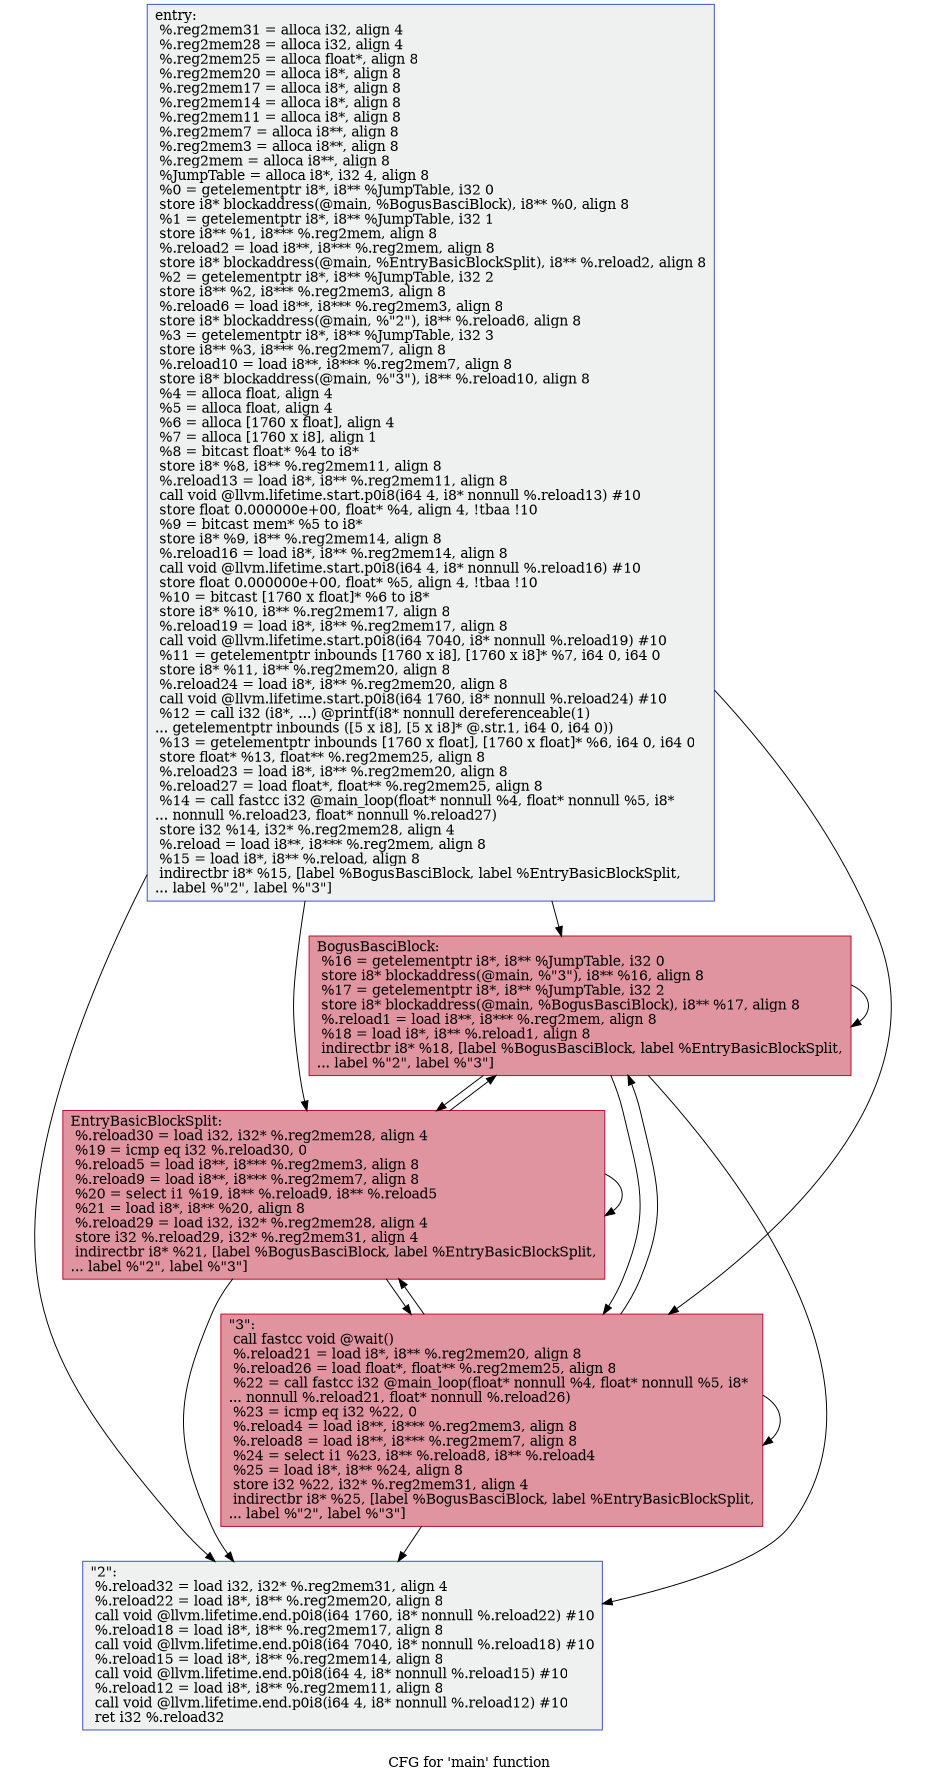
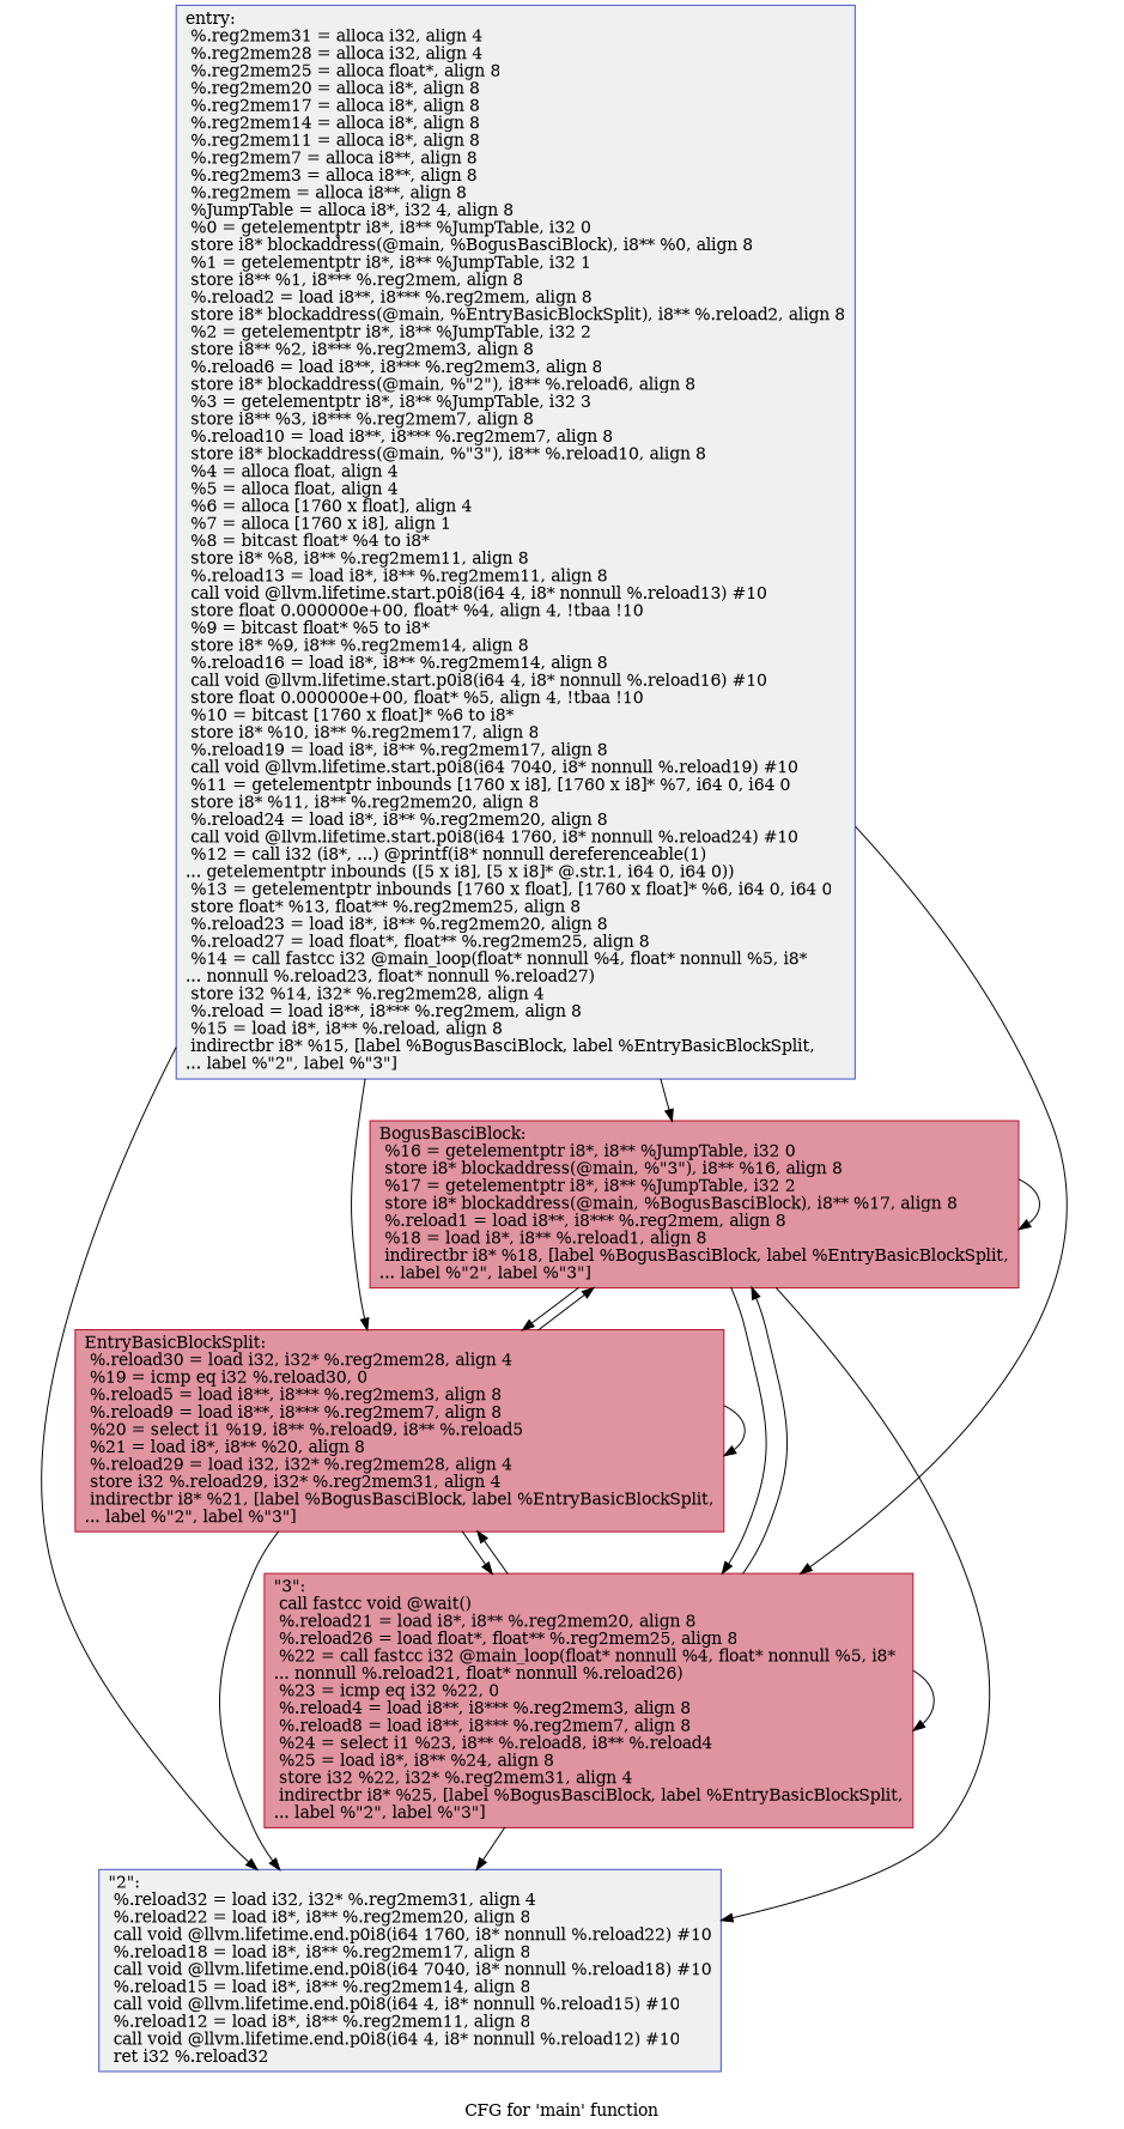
  digraph {
    label="CFG for 'main' function"
    node [color="#b70d28ff" fillcolor="#b70d2870" shape=record style=filled]
-   n1 [color="#3d50c3ff" fillcolor="#dbdcde70" label="{entry:\l  %.reg2mem31 = alloca i32, align 4\l  %.reg2mem28 = alloca i32, align 4\l  %.reg2mem25 = alloca float*, align 8\l  %.reg2mem20 = alloca i8*, align 8\l  %.reg2mem17 = alloca i8*, align 8\l  %.reg2mem14 = alloca i8*, align 8\l  %.reg2mem11 = alloca i8*, align 8\l  %.reg2mem7 = alloca i8**, align 8\l  %.reg2mem3 = alloca i8**, align 8\l  %.reg2mem = alloca i8**, align 8\l  %JumpTable = alloca i8*, i32 4, align 8\l  %0 = getelementptr i8*, i8** %JumpTable, i32 0\l  store i8* blockaddress(@main, %BogusBasciBlock), i8** %0, align 8\l  %1 = getelementptr i8*, i8** %JumpTable, i32 1\l  store i8** %1, i8*** %.reg2mem, align 8\l  %.reload2 = load i8**, i8*** %.reg2mem, align 8\l  store i8* blockaddress(@main, %EntryBasicBlockSplit), i8** %.reload2, align 8\l  %2 = getelementptr i8*, i8** %JumpTable, i32 2\l  store i8** %2, i8*** %.reg2mem3, align 8\l  %.reload6 = load i8**, i8*** %.reg2mem3, align 8\l  store i8* blockaddress(@main, %\"2\"), i8** %.reload6, align 8\l  %3 = getelementptr i8*, i8** %JumpTable, i32 3\l  store i8** %3, i8*** %.reg2mem7, align 8\l  %.reload10 = load i8**, i8*** %.reg2mem7, align 8\l  store i8* blockaddress(@main, %\"3\"), i8** %.reload10, align 8\l  %4 = alloca float, align 4\l  %5 = alloca float, align 4\l  %6 = alloca [1760 x float], align 4\l  %7 = alloca [1760 x i8], align 1\l  %8 = bitcast float* %4 to i8*\l  store i8* %8, i8** %.reg2mem11, align 8\l  %.reload13 = load i8*, i8** %.reg2mem11, align 8\l  call void @llvm.lifetime.start.p0i8(i64 4, i8* nonnull %.reload13) #10\l  store float 0.000000e+00, float* %4, align 4, !tbaa !10\l  %9 = bitcast mem* %5 to i8*\l  store i8* %9, i8** %.reg2mem14, align 8\l  %.reload16 = load i8*, i8** %.reg2mem14, align 8\l  call void @llvm.lifetime.start.p0i8(i64 4, i8* nonnull %.reload16) #10\l  store float 0.000000e+00, float* %5, align 4, !tbaa !10\l  %10 = bitcast [1760 x float]* %6 to i8*\l  store i8* %10, i8** %.reg2mem17, align 8\l  %.reload19 = load i8*, i8** %.reg2mem17, align 8\l  call void @llvm.lifetime.start.p0i8(i64 7040, i8* nonnull %.reload19) #10\l  %11 = getelementptr inbounds [1760 x i8], [1760 x i8]* %7, i64 0, i64 0\l  store i8* %11, i8** %.reg2mem20, align 8\l  %.reload24 = load i8*, i8** %.reg2mem20, align 8\l  call void @llvm.lifetime.start.p0i8(i64 1760, i8* nonnull %.reload24) #10\l  %12 = call i32 (i8*, ...) @printf(i8* nonnull dereferenceable(1)\l... getelementptr inbounds ([5 x i8], [5 x i8]* @.str.1, i64 0, i64 0))\l  %13 = getelementptr inbounds [1760 x float], [1760 x float]* %6, i64 0, i64 0\l  store float* %13, float** %.reg2mem25, align 8\l  %.reload23 = load i8*, i8** %.reg2mem20, align 8\l  %.reload27 = load float*, float** %.reg2mem25, align 8\l  %14 = call fastcc i32 @main_loop(float* nonnull %4, float* nonnull %5, i8*\l... nonnull %.reload23, float* nonnull %.reload27)\l  store i32 %14, i32* %.reg2mem28, align 4\l  %.reload = load i8**, i8*** %.reg2mem, align 8\l  %15 = load i8*, i8** %.reload, align 8\l  indirectbr i8* %15, [label %BogusBasciBlock, label %EntryBasicBlockSplit,\l... label %\"2\", label %\"3\"]\l}"]
+   n1 [color="#3d50c3ff" fillcolor="#dbdcde70" label="{entry:\l  %.reg2mem31 = alloca i32, align 4\l  %.reg2mem28 = alloca i32, align 4\l  %.reg2mem25 = alloca float*, align 8\l  %.reg2mem20 = alloca i8*, align 8\l  %.reg2mem17 = alloca i8*, align 8\l  %.reg2mem14 = alloca i8*, align 8\l  %.reg2mem11 = alloca i8*, align 8\l  %.reg2mem7 = alloca i8**, align 8\l  %.reg2mem3 = alloca i8**, align 8\l  %.reg2mem = alloca i8**, align 8\l  %JumpTable = alloca i8*, i32 4, align 8\l  %0 = getelementptr i8*, i8** %JumpTable, i32 0\l  store i8* blockaddress(@main, %BogusBasciBlock), i8** %0, align 8\l  %1 = getelementptr i8*, i8** %JumpTable, i32 1\l  store i8** %1, i8*** %.reg2mem, align 8\l  %.reload2 = load i8**, i8*** %.reg2mem, align 8\l  store i8* blockaddress(@main, %EntryBasicBlockSplit), i8** %.reload2, align 8\l  %2 = getelementptr i8*, i8** %JumpTable, i32 2\l  store i8** %2, i8*** %.reg2mem3, align 8\l  %.reload6 = load i8**, i8*** %.reg2mem3, align 8\l  store i8* blockaddress(@main, %\"2\"), i8** %.reload6, align 8\l  %3 = getelementptr i8*, i8** %JumpTable, i32 3\l  store i8** %3, i8*** %.reg2mem7, align 8\l  %.reload10 = load i8**, i8*** %.reg2mem7, align 8\l  store i8* blockaddress(@main, %\"3\"), i8** %.reload10, align 8\l  %4 = alloca float, align 4\l  %5 = alloca float, align 4\l  %6 = alloca [1760 x float], align 4\l  %7 = alloca [1760 x i8], align 1\l  %8 = bitcast float* %4 to i8*\l  store i8* %8, i8** %.reg2mem11, align 8\l  %.reload13 = load i8*, i8** %.reg2mem11, align 8\l  call void @llvm.lifetime.start.p0i8(i64 4, i8* nonnull %.reload13) #10\l  store float 0.000000e+00, float* %4, align 4, !tbaa !10\l  %9 = bitcast float* %5 to i8*\l  store i8* %9, i8** %.reg2mem14, align 8\l  %.reload16 = load i8*, i8** %.reg2mem14, align 8\l  call void @llvm.lifetime.start.p0i8(i64 4, i8* nonnull %.reload16) #10\l  store float 0.000000e+00, float* %5, align 4, !tbaa !10\l  %10 = bitcast [1760 x float]* %6 to i8*\l  store i8* %10, i8** %.reg2mem17, align 8\l  %.reload19 = load i8*, i8** %.reg2mem17, align 8\l  call void @llvm.lifetime.start.p0i8(i64 7040, i8* nonnull %.reload19) #10\l  %11 = getelementptr inbounds [1760 x i8], [1760 x i8]* %7, i64 0, i64 0\l  store i8* %11, i8** %.reg2mem20, align 8\l  %.reload24 = load i8*, i8** %.reg2mem20, align 8\l  call void @llvm.lifetime.start.p0i8(i64 1760, i8* nonnull %.reload24) #10\l  %12 = call i32 (i8*, ...) @printf(i8* nonnull dereferenceable(1)\l... getelementptr inbounds ([5 x i8], [5 x i8]* @.str.1, i64 0, i64 0))\l  %13 = getelementptr inbounds [1760 x float], [1760 x float]* %6, i64 0, i64 0\l  store float* %13, float** %.reg2mem25, align 8\l  %.reload23 = load i8*, i8** %.reg2mem20, align 8\l  %.reload27 = load float*, float** %.reg2mem25, align 8\l  %14 = call fastcc i32 @main_loop(float* nonnull %4, float* nonnull %5, i8*\l... nonnull %.reload23, float* nonnull %.reload27)\l  store i32 %14, i32* %.reg2mem28, align 4\l  %.reload = load i8**, i8*** %.reg2mem, align 8\l  %15 = load i8*, i8** %.reload, align 8\l  indirectbr i8* %15, [label %BogusBasciBlock, label %EntryBasicBlockSplit,\l... label %\"2\", label %\"3\"]\l}"]
    n2 [label="{BogusBasciBlock:                                  \l  %16 = getelementptr i8*, i8** %JumpTable, i32 0\l  store i8* blockaddress(@main, %\"3\"), i8** %16, align 8\l  %17 = getelementptr i8*, i8** %JumpTable, i32 2\l  store i8* blockaddress(@main, %BogusBasciBlock), i8** %17, align 8\l  %.reload1 = load i8**, i8*** %.reg2mem, align 8\l  %18 = load i8*, i8** %.reload1, align 8\l  indirectbr i8* %18, [label %BogusBasciBlock, label %EntryBasicBlockSplit,\l... label %\"2\", label %\"3\"]\l}"]
    n3 [label="{EntryBasicBlockSplit:                             \l  %.reload30 = load i32, i32* %.reg2mem28, align 4\l  %19 = icmp eq i32 %.reload30, 0\l  %.reload5 = load i8**, i8*** %.reg2mem3, align 8\l  %.reload9 = load i8**, i8*** %.reg2mem7, align 8\l  %20 = select i1 %19, i8** %.reload9, i8** %.reload5\l  %21 = load i8*, i8** %20, align 8\l  %.reload29 = load i32, i32* %.reg2mem28, align 4\l  store i32 %.reload29, i32* %.reg2mem31, align 4\l  indirectbr i8* %21, [label %BogusBasciBlock, label %EntryBasicBlockSplit,\l... label %\"2\", label %\"3\"]\l}"]
    n4 [color="#3d50c3ff" fillcolor="#dbdcde70" label="{\"2\":                                              \l  %.reload32 = load i32, i32* %.reg2mem31, align 4\l  %.reload22 = load i8*, i8** %.reg2mem20, align 8\l  call void @llvm.lifetime.end.p0i8(i64 1760, i8* nonnull %.reload22) #10\l  %.reload18 = load i8*, i8** %.reg2mem17, align 8\l  call void @llvm.lifetime.end.p0i8(i64 7040, i8* nonnull %.reload18) #10\l  %.reload15 = load i8*, i8** %.reg2mem14, align 8\l  call void @llvm.lifetime.end.p0i8(i64 4, i8* nonnull %.reload15) #10\l  %.reload12 = load i8*, i8** %.reg2mem11, align 8\l  call void @llvm.lifetime.end.p0i8(i64 4, i8* nonnull %.reload12) #10\l  ret i32 %.reload32\l}"]
    n5 [label="{\"3\":                                              \l  call fastcc void @wait()\l  %.reload21 = load i8*, i8** %.reg2mem20, align 8\l  %.reload26 = load float*, float** %.reg2mem25, align 8\l  %22 = call fastcc i32 @main_loop(float* nonnull %4, float* nonnull %5, i8*\l... nonnull %.reload21, float* nonnull %.reload26)\l  %23 = icmp eq i32 %22, 0\l  %.reload4 = load i8**, i8*** %.reg2mem3, align 8\l  %.reload8 = load i8**, i8*** %.reg2mem7, align 8\l  %24 = select i1 %23, i8** %.reload8, i8** %.reload4\l  %25 = load i8*, i8** %24, align 8\l  store i32 %22, i32* %.reg2mem31, align 4\l  indirectbr i8* %25, [label %BogusBasciBlock, label %EntryBasicBlockSplit,\l... label %\"2\", label %\"3\"]\l}"]
    n1 -> n2
    n1 -> n3
    n1 -> n4
    n1 -> n5
    n2 -> n2
    n2 -> n3
    n2 -> n4
    n2 -> n5
    n3 -> n2
    n3 -> n3
    n3 -> n4
    n3 -> n5
    n5 -> n2
    n5 -> n3
    n5 -> n4
    n5 -> n5
  }
